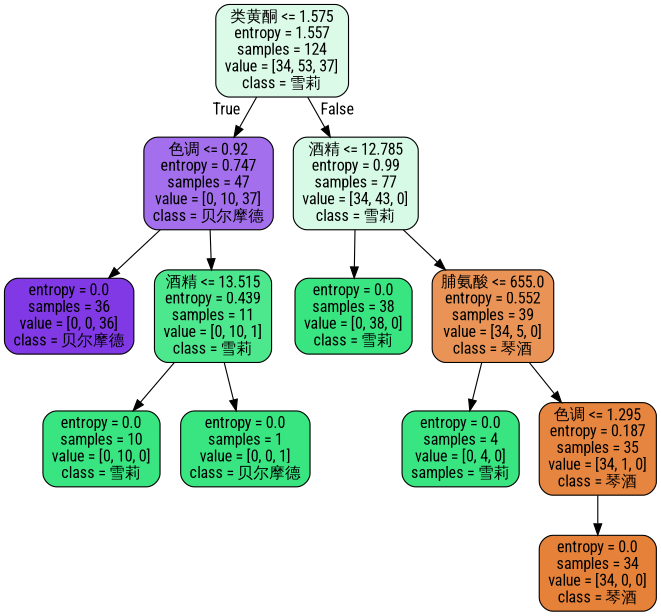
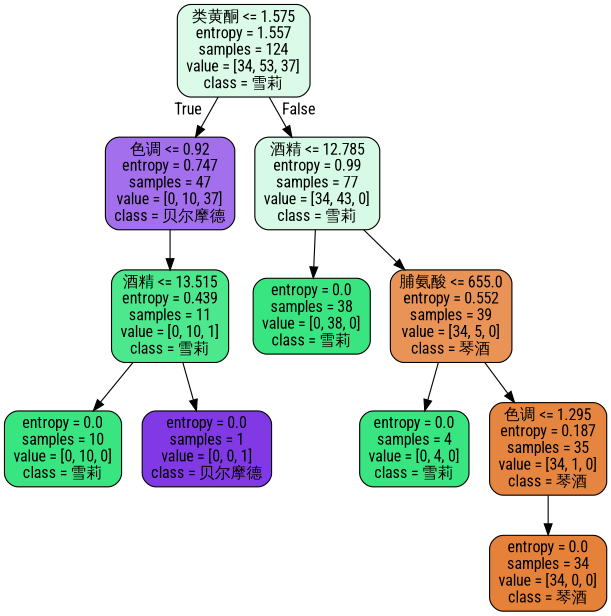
  digraph {
    fontname="Roboto Condensed"
    node [color=black fillcolor="#39e581" fontname="Roboto Condensed" shape=box style="filled, rounded"]
    edge [fontname="Roboto Condensed"]
    n1 [fillcolor="#dbfae8" label="类黄酮 <= 1.575\nentropy = 1.557\nsamples = 124\nvalue = [34, 53, 37]\nclass = 雪莉"]
    n2 [fillcolor="#a36fec" label="色调 <= 0.92\nentropy = 0.747\nsamples = 47\nvalue = [0, 10, 37]\nclass = 贝尔摩德"]
    n3 [fillcolor="#d6fae5" label="酒精 <= 12.785\nentropy = 0.99\nsamples = 77\nvalue = [34, 43, 0]\nclass = 雪莉"]
-   n4 [fillcolor="#8139e5" label="entropy = 0.0\nsamples = 36\nvalue = [0, 0, 36]\nclass = 贝尔摩德"]
    n5 [fillcolor="#4de88e" label="酒精 <= 13.515\nentropy = 0.439\nsamples = 11\nvalue = [0, 10, 1]\nclass = 雪莉"]
    n6 [label="entropy = 0.0\nsamples = 38\nvalue = [0, 38, 0]\nclass = 雪莉"]
    n7 [fillcolor="#e99456" label="脯氨酸 <= 655.0\nentropy = 0.552\nsamples = 39\nvalue = [34, 5, 0]\nclass = 琴酒"]
    n8 [label="entropy = 0.0\nsamples = 10\nvalue = [0, 10, 0]\nclass = 雪莉"]
-   n9 [label="entropy = 0.0\nsamples = 1\nvalue = [0, 0, 1]\nclass = 贝尔摩德"]
-   n10 [label="entropy = 0.0\nsamples = 4\nvalue = [0, 4, 0]\nsamples = 雪莉"]
+   n9 [fillcolor="#8139e5" label="entropy = 0.0\nsamples = 1\nvalue = [0, 0, 1]\nclass = 贝尔摩德"]
+   n10 [label="entropy = 0.0\nsamples = 4\nvalue = [0, 4, 0]\nclass = 雪莉"]
    n11 [fillcolor="#e6853f" label="色调 <= 1.295\nentropy = 0.187\nsamples = 35\nvalue = [34, 1, 0]\nclass = 琴酒"]
    n12 [fillcolor="#e58139" label="entropy = 0.0\nsamples = 34\nvalue = [34, 0, 0]\nclass = 琴酒"]
    n1 -> n2 [headlabel=True labelangle=45 labeldistance=2.5]
    n1 -> n3 [headlabel=False labelangle=-45 labeldistance=2.5]
-   n2 -> n4
    n2 -> n5
    n3 -> n6
    n3 -> n7
    n5 -> n8
    n5 -> n9
    n7 -> n10
    n7 -> n11
    n11 -> n12
  }
